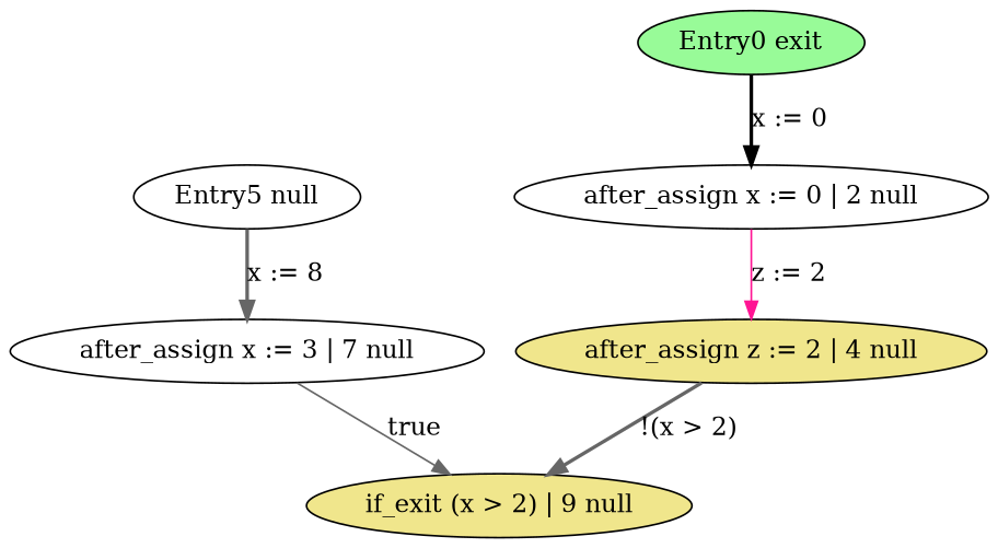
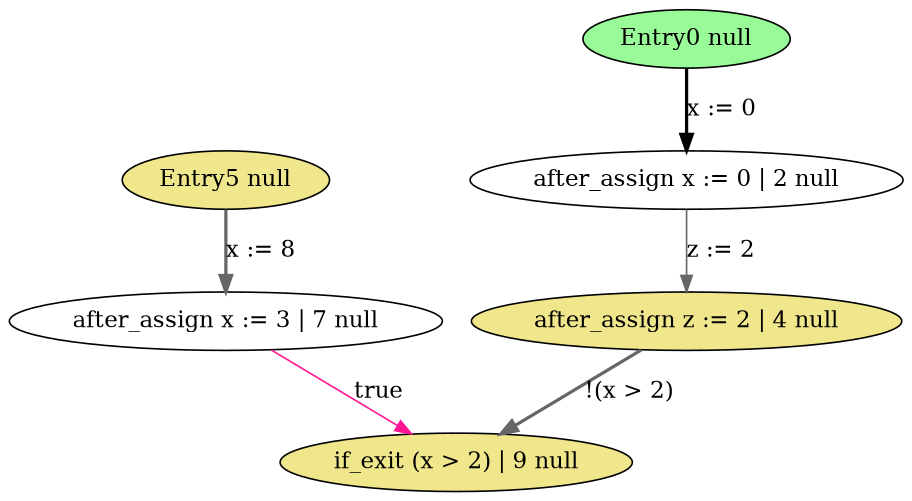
  digraph {
    node [fillcolor=white style=filled]
    edge [color=deeppink style=bold]
    "after_assign x := 0 | 2 null"
-   "Entry0 null" [fillcolor=palegreen label="Entry0 exit"]
+   "Entry0 null" [fillcolor=palegreen]
    "after_assign z := 2 | 4 null" [fillcolor=khaki]
    "if_exit (x > 2) | 9 null" [fillcolor=khaki]
-   "Entry5 null"
+   "Entry5 null" [fillcolor=khaki]
    "after_assign x := 3 | 7 null"
-   "after_assign x := 0 | 2 null" -> "after_assign z := 2 | 4 null" [label="z := 2" style=solid]
+   "after_assign x := 0 | 2 null" -> "after_assign z := 2 | 4 null" [color=gray40 label="z := 2" style=solid]
    "Entry0 null" -> "after_assign x := 0 | 2 null" [color=black label="x := 0"]
    "after_assign z := 2 | 4 null" -> "if_exit (x > 2) | 9 null" [color=gray40 label="!(x > 2)"]
    "Entry5 null" -> "after_assign x := 3 | 7 null" [color=gray40 label="x := 8"]
-   "after_assign x := 3 | 7 null" -> "if_exit (x > 2) | 9 null" [color=gray40 label=true style=solid]
+   "after_assign x := 3 | 7 null" -> "if_exit (x > 2) | 9 null" [label=true style=solid]
  }
